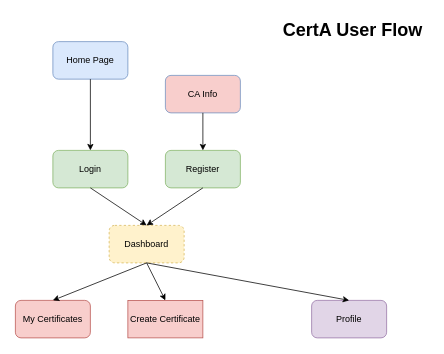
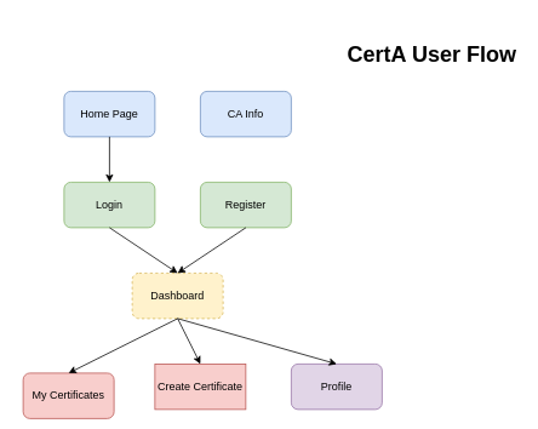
  <mxCell id="0" />
  <mxCell id="1" parent="0" />
- <mxCell id="2" value="CertA User Flow" style="text;html=1;strokeColor=none;fillColor=none;align=center;verticalAlign=middle;whiteSpace=wrap;rounded=0;fontSize=24;fontStyle=1;" vertex="1" parent="1"><mxGeometry x="370" y="20" width="200" height="40" as="geometry" /></mxCell>
- <mxCell id="3" value="Home Page" style="rounded=1;whiteSpace=wrap;html=1;fillColor=#dae8fc;strokeColor=#6c8ebf;" vertex="1" parent="1"><mxGeometry x="70" y="55" width="100" height="50" as="geometry" /></mxCell>
- <mxCell id="4" value="CA Info" style="rounded=1;whiteSpace=wrap;html=1;fillColor=#f8cecc;strokeColor=#6c8ebf;" vertex="1" parent="1"><mxGeometry x="220" y="100" width="100" height="50" as="geometry" /></mxCell>
+ <mxCell id="2" value="CertA User Flow" style="text;html=1;strokeColor=none;fillColor=none;align=center;verticalAlign=middle;whiteSpace=wrap;rounded=0;fontSize=24;fontStyle=1;" vertex="1" parent="1"><mxGeometry x="375" y="40" width="200" height="40" as="geometry" /></mxCell>
+ <mxCell id="3" value="Home Page" style="rounded=1;whiteSpace=wrap;html=1;fillColor=#dae8fc;strokeColor=#6c8ebf;" vertex="1" parent="1"><mxGeometry x="70" y="100" width="100" height="50" as="geometry" /></mxCell>
+ <mxCell id="4" value="CA Info" style="rounded=1;whiteSpace=wrap;html=1;fillColor=#dae8fc;strokeColor=#6c8ebf;" vertex="1" parent="1"><mxGeometry x="220" y="100" width="100" height="50" as="geometry" /></mxCell>
  <mxCell id="5" value="Login" style="rounded=1;whiteSpace=wrap;html=1;fillColor=#d5e8d4;strokeColor=#82b366;" vertex="1" parent="1"><mxGeometry x="70" y="200" width="100" height="50" as="geometry" /></mxCell>
  <mxCell id="6" value="Register" style="rounded=1;whiteSpace=wrap;html=1;fillColor=#d5e8d4;strokeColor=#82b366;" vertex="1" parent="1"><mxGeometry x="220" y="200" width="100" height="50" as="geometry" /></mxCell>
  <mxCell id="7" value="Dashboard" style="rounded=1;whiteSpace=wrap;html=1;fillColor=#fff2cc;strokeColor=#d6b656;dashed=1;" vertex="1" parent="1"><mxGeometry x="145" y="300" width="100" height="50" as="geometry" /></mxCell>
- <mxCell id="8" value="My Certificates" style="rounded=1;whiteSpace=wrap;html=1;fillColor=#f8cecc;strokeColor=#b85450;" vertex="1" parent="1"><mxGeometry x="20" y="400" width="100" height="50" as="geometry" /></mxCell>
+ <mxCell id="8" value="My Certificates" style="rounded=1;whiteSpace=wrap;html=1;fillColor=#f8cecc;strokeColor=#b85450;" vertex="1" parent="1"><mxGeometry x="25" y="410" width="100" height="50" as="geometry" /></mxCell>
  <mxCell id="9" value="Create Certificate" style="whiteSpace=wrap;html=1;fillColor=#f8cecc;strokeColor=#b85450;rounded=0;" vertex="1" parent="1"><mxGeometry x="170" y="400" width="100" height="50" as="geometry" /></mxCell>
- <mxCell id="10" value="Profile" style="rounded=1;whiteSpace=wrap;html=1;fillColor=#e1d5e7;strokeColor=#9673a6;" vertex="1" parent="1"><mxGeometry x="415" y="400" width="100" height="50" as="geometry" /></mxCell>
+ <mxCell id="10" value="Profile" style="rounded=1;whiteSpace=wrap;html=1;fillColor=#e1d5e7;strokeColor=#9673a6;" vertex="1" parent="1"><mxGeometry x="320" y="400" width="100" height="50" as="geometry" /></mxCell>
  <mxCell id="11" value="" style="endArrow=classic;html=1;rounded=0;exitX=0.5;exitY=1;exitDx=0;exitDy=0;entryX=0.5;entryY=0;entryDx=0;entryDy=0;" edge="1" parent="1" source="3" target="5"><mxGeometry width="50" height="50" relative="1" as="geometry"><mxPoint x="120" y="160" as="sourcePoint" /><mxPoint x="120" y="190" as="targetPoint" /></mxGeometry></mxCell>
- <mxCell id="12" value="" style="endArrow=classic;html=1;rounded=0;exitX=0.5;exitY=1;exitDx=0;exitDy=0;entryX=0.5;entryY=0;entryDx=0;entryDy=0;" edge="1" parent="1" source="4" target="6"><mxGeometry width="50" height="50" relative="1" as="geometry"><mxPoint x="270" y="160" as="sourcePoint" /><mxPoint x="270" y="190" as="targetPoint" /></mxGeometry></mxCell>
  <mxCell id="13" value="" style="endArrow=classic;html=1;rounded=0;exitX=0.5;exitY=1;exitDx=0;exitDy=0;entryX=0.5;entryY=0;entryDx=0;entryDy=0;" edge="1" parent="1" source="5" target="7"><mxGeometry width="50" height="50" relative="1" as="geometry"><mxPoint x="120" y="260" as="sourcePoint" /><mxPoint x="195" y="290" as="targetPoint" /></mxGeometry></mxCell>
  <mxCell id="14" value="" style="endArrow=classic;html=1;rounded=0;exitX=0.5;exitY=1;exitDx=0;exitDy=0;entryX=0.5;entryY=0;entryDx=0;entryDy=0;" edge="1" parent="1" source="6" target="7"><mxGeometry width="50" height="50" relative="1" as="geometry"><mxPoint x="270" y="260" as="sourcePoint" /><mxPoint x="195" y="290" as="targetPoint" /></mxGeometry></mxCell>
  <mxCell id="15" value="" style="endArrow=classic;html=1;rounded=0;exitX=0.5;exitY=1;exitDx=0;exitDy=0;entryX=0.5;entryY=0;entryDx=0;entryDy=0;" edge="1" parent="1" source="7" target="8"><mxGeometry width="50" height="50" relative="1" as="geometry"><mxPoint x="195" y="360" as="sourcePoint" /><mxPoint x="70" y="390" as="targetPoint" /></mxGeometry></mxCell>
  <mxCell id="16" value="" style="endArrow=classic;html=1;rounded=0;exitX=0.5;exitY=1;exitDx=0;exitDy=0;entryX=0.5;entryY=0;entryDx=0;entryDy=0;" edge="1" parent="1" source="7" target="9"><mxGeometry width="50" height="50" relative="1" as="geometry"><mxPoint x="195" y="360" as="sourcePoint" /><mxPoint x="220" y="390" as="targetPoint" /></mxGeometry></mxCell>
  <mxCell id="17" value="" style="endArrow=classic;html=1;rounded=0;exitX=0.5;exitY=1;exitDx=0;exitDy=0;entryX=0.5;entryY=0;entryDx=0;entryDy=0;" edge="1" parent="1" source="7" target="10"><mxGeometry width="50" height="50" relative="1" as="geometry"><mxPoint x="195" y="360" as="sourcePoint" /><mxPoint x="370" y="390" as="targetPoint" /></mxGeometry></mxCell>
